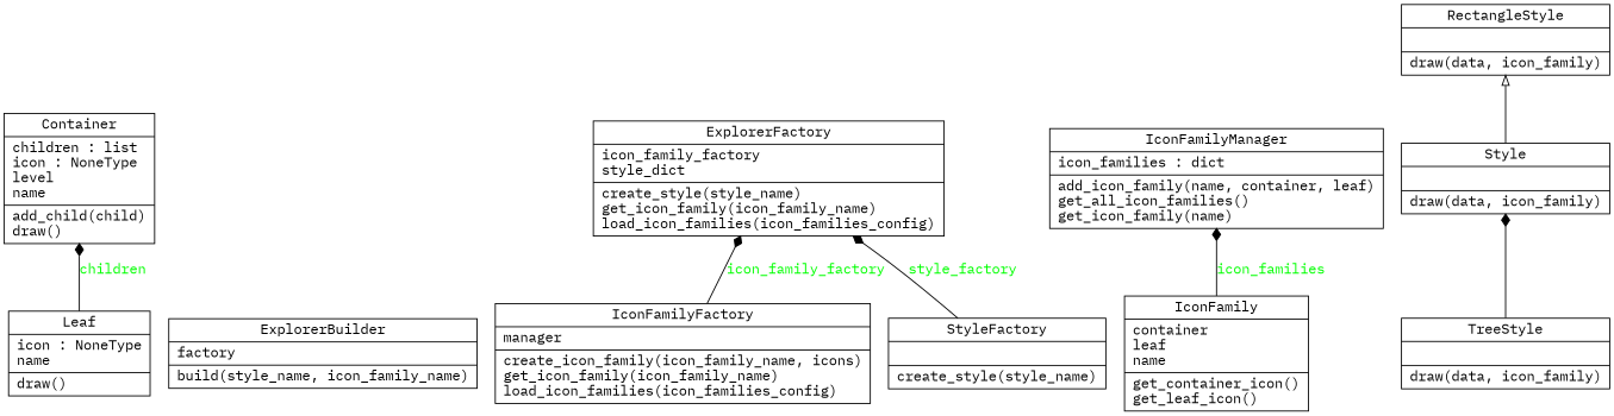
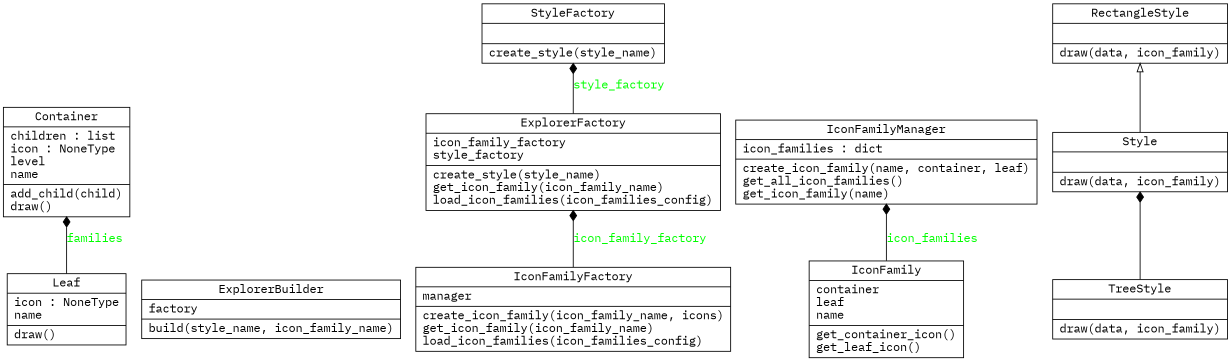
  digraph {
    fontname="IBM Plex Mono"
    rankdir=BT
    node [fontname="IBM Plex Mono" shape=record]
    edge [arrowhead=diamond arrowtail=none fontcolor=green fontname="IBM Plex Mono" style=solid]
    n1 [label="{Container|children : list\licon : NoneType\llevel\lname\l|add_child(child)\ldraw()\l}"]
    n2 [label="{Leaf|icon : NoneType\lname\l|draw()\l}"]
    n3 [label="{ExplorerBuilder|factory\l|build(style_name, icon_family_name)\l}"]
-   n4 [label="{ExplorerFactory|icon_family_factory\lstyle_dict\l|create_style(style_name)\lget_icon_family(icon_family_name)\lload_icon_families(icon_families_config)\l}"]
+   n4 [label="{ExplorerFactory|icon_family_factory\lstyle_factory\l|create_style(style_name)\lget_icon_family(icon_family_name)\lload_icon_families(icon_families_config)\l}"]
    n5 [label="{IconFamily|container\lleaf\lname\l|get_container_icon()\lget_leaf_icon()\l}"]
-   n6 [label="{IconFamilyManager|icon_families : dict\l|add_icon_family(name, container, leaf)\lget_all_icon_families()\lget_icon_family(name)\l}"]
+   n6 [label="{IconFamilyManager|icon_families : dict\l|create_icon_family(name, container, leaf)\lget_all_icon_families()\lget_icon_family(name)\l}"]
    n7 [label="{IconFamilyFactory|manager\l|create_icon_family(icon_family_name, icons)\lget_icon_family(icon_family_name)\lload_icon_families(icon_families_config)\l}"]
    n8 [label="{RectangleStyle|\l|draw(data, icon_family)\l}"]
    n9 [label="{Style|\l|draw(data, icon_family)\l}"]
    n10 [label="{StyleFactory|\l|create_style(style_name)\l}"]
    n11 [label="{TreeStyle|\l|draw(data, icon_family)\l}"]
-   n2 -> n1 [label=children]
+   n2 -> n1 [label=families]
    n5 -> n6 [label=icon_families]
    n7 -> n4 [label=icon_family_factory]
    n9 -> n8 [arrowhead=empty fontcolor="" style=""]
-   n10 -> n4 [label=style_factory]
+   n4 -> n10 [label=style_factory]
    n11 -> n9 [fontcolor="" style=""]
  }
